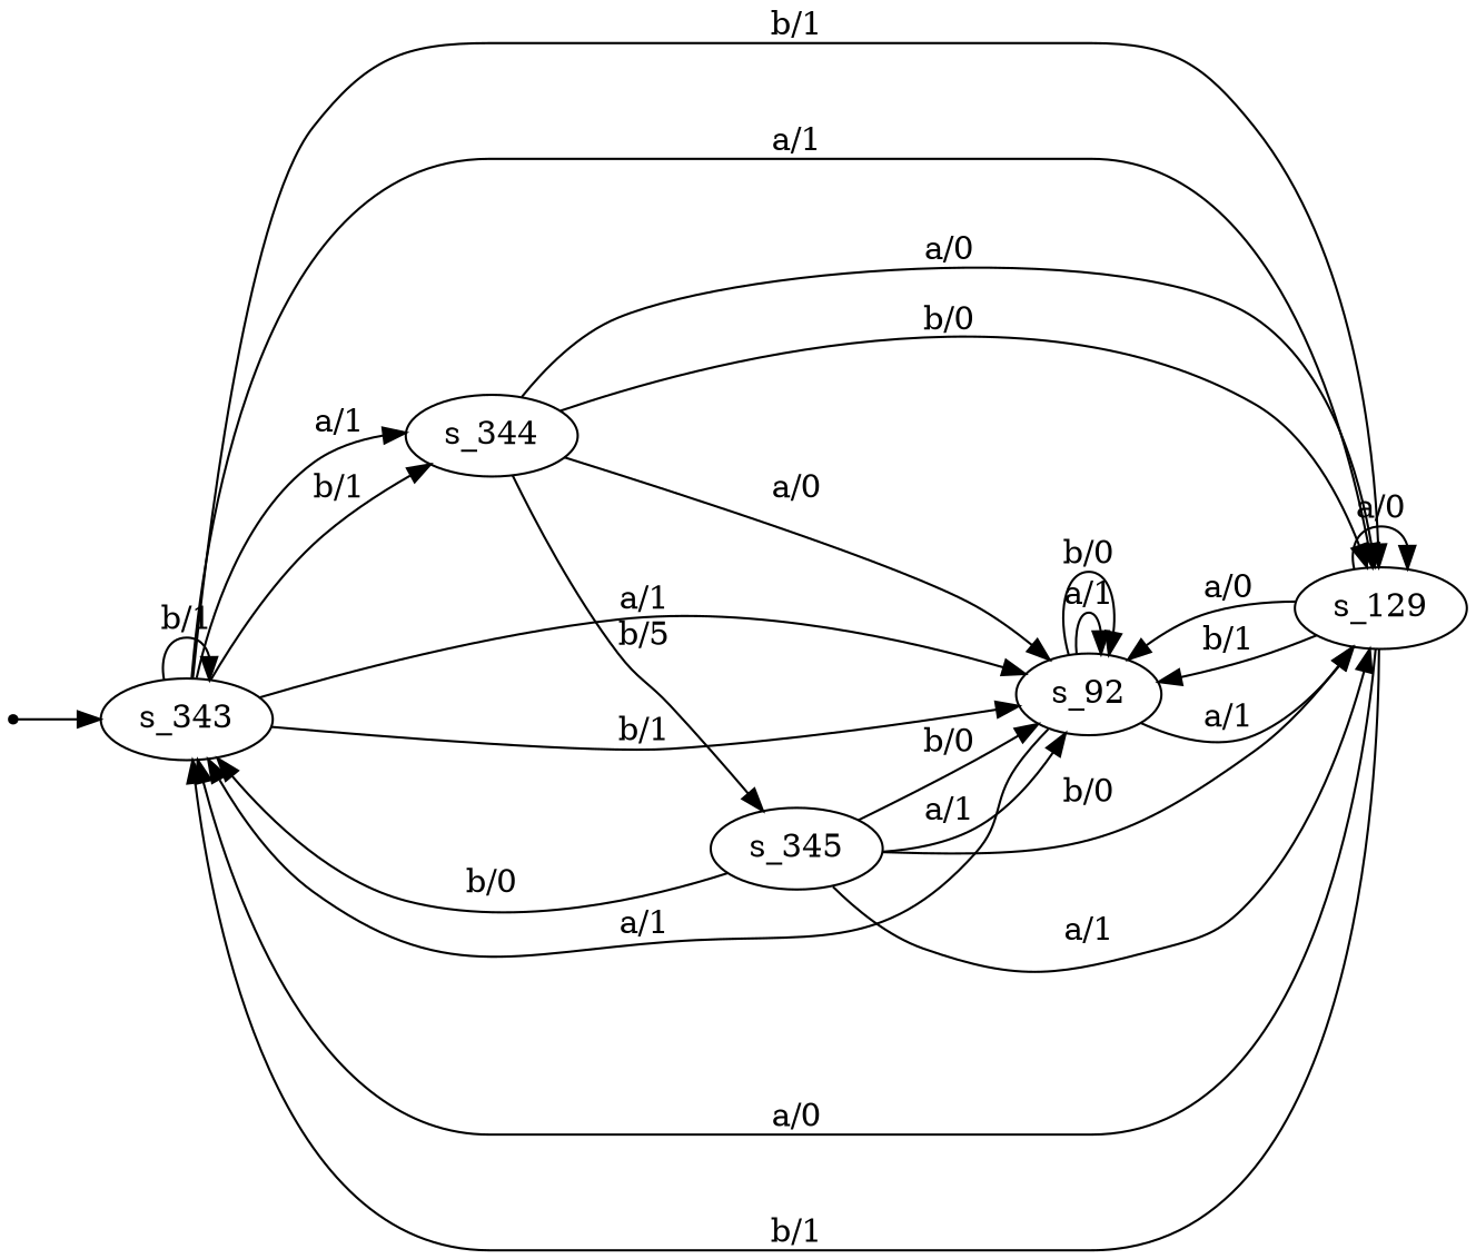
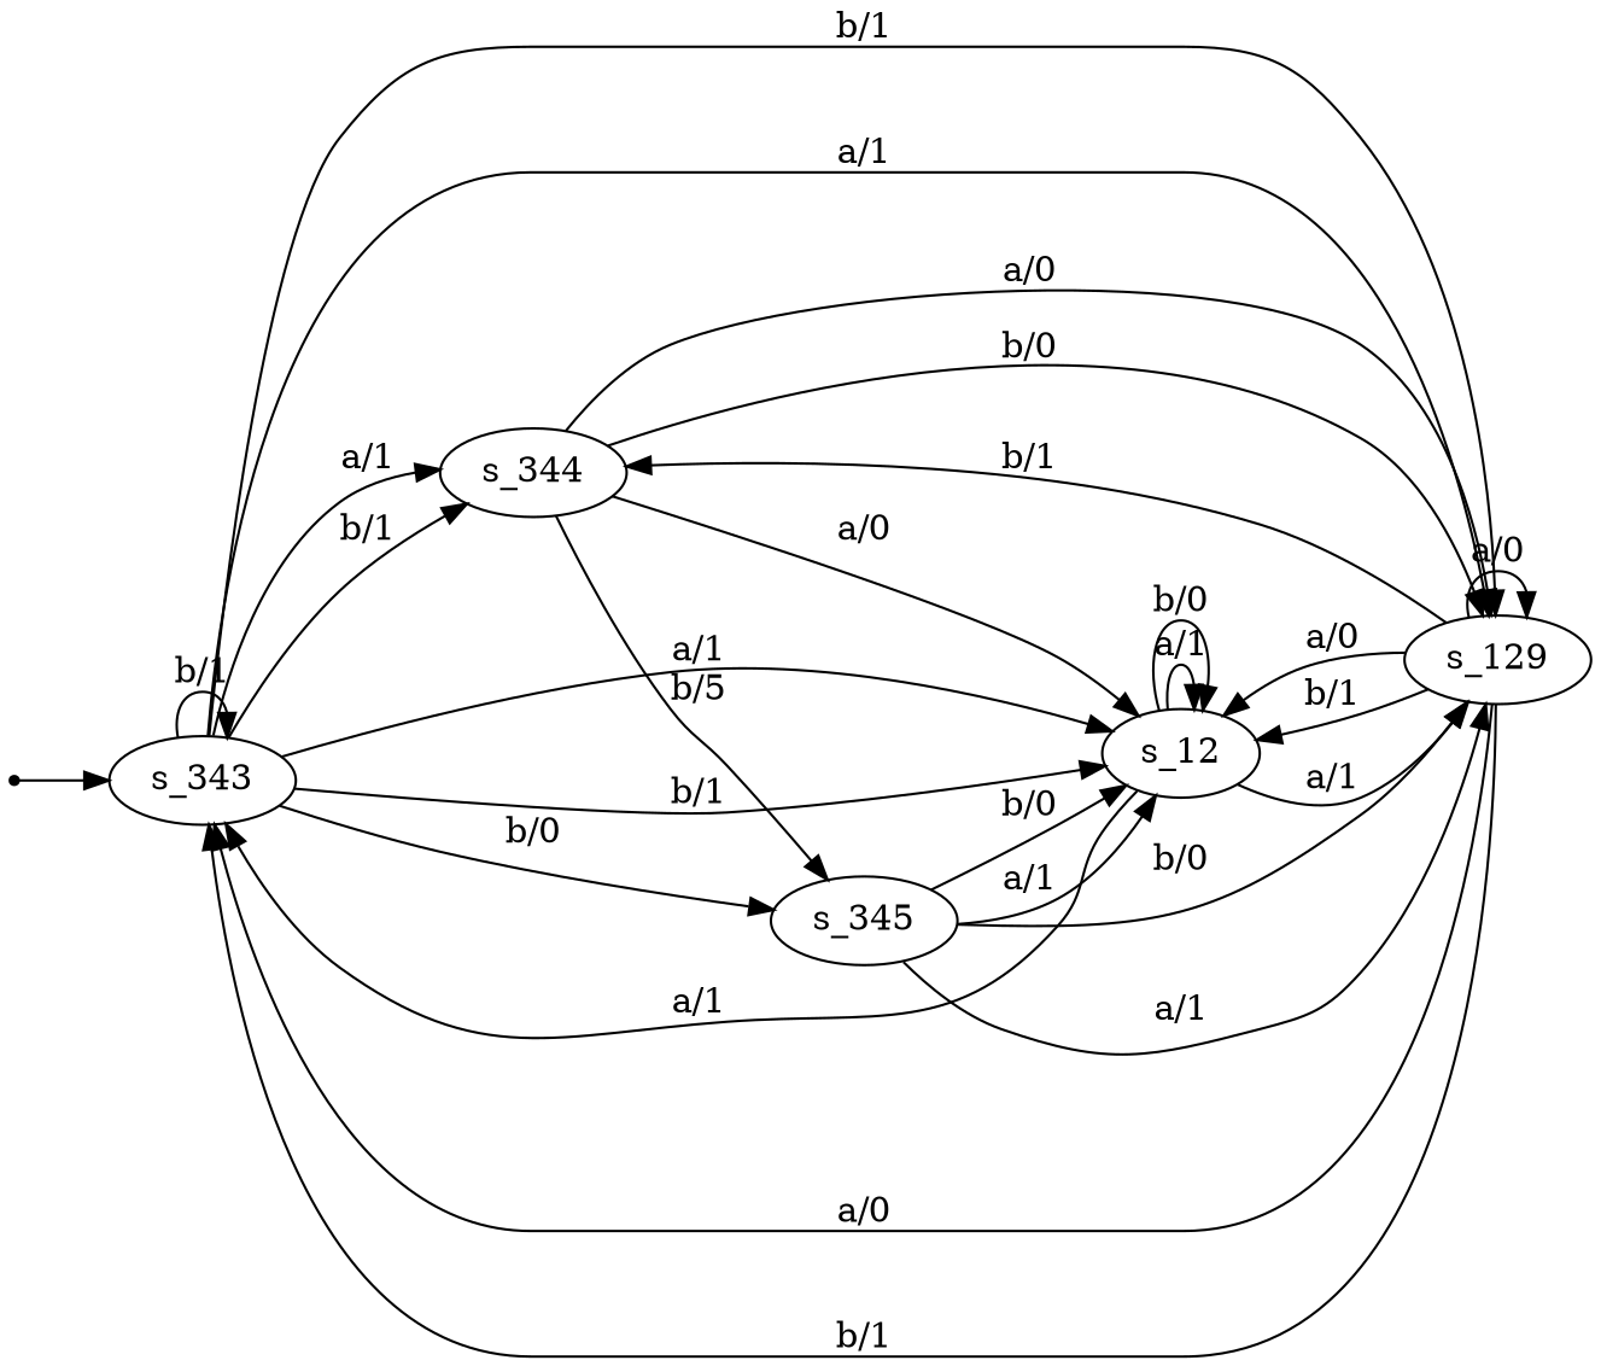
  digraph {
    rankdir=LR
    s_343 [root=true]
    s_344
-   s_12 [label=s_92]
+   s_12
    s_129
    s_345
    qi [shape=point]
    s_343 -> s_343 [label="b/1"]
    s_343 -> s_344 [label="b/1"]
    s_343 -> s_344 [label="a/1"]
    s_343 -> s_12 [label="a/1"]
    s_343 -> s_12 [label="b/1"]
    s_343 -> s_129 [label="b/1"]
    s_343 -> s_129 [label="a/1"]
    s_344 -> s_12 [label="a/0"]
    s_344 -> s_129 [label="a/0"]
    s_344 -> s_129 [label="b/0"]
    s_344 -> s_345 [label="b/5"]
    s_12 -> s_343 [label="a/1"]
    s_12 -> s_12 [label="a/1"]
    s_12 -> s_12 [label="b/0"]
    s_12 -> s_129 [label="a/1"]
    s_129 -> s_343 [label="a/0"]
    s_129 -> s_343 [label="b/1"]
+   s_129 -> s_344 [label="b/1"]
    s_129 -> s_12 [label="a/0"]
    s_129 -> s_12 [label="b/1"]
    s_129 -> s_129 [label="a/0"]
-   s_345 -> s_343 [label="b/0"]
+   s_343 -> s_345 [label="b/0"]
    s_345 -> s_12 [label="b/0"]
    s_345 -> s_12 [label="a/1"]
    s_345 -> s_129 [label="a/1"]
    s_345 -> s_129 [label="b/0"]
    qi -> s_343
  }
